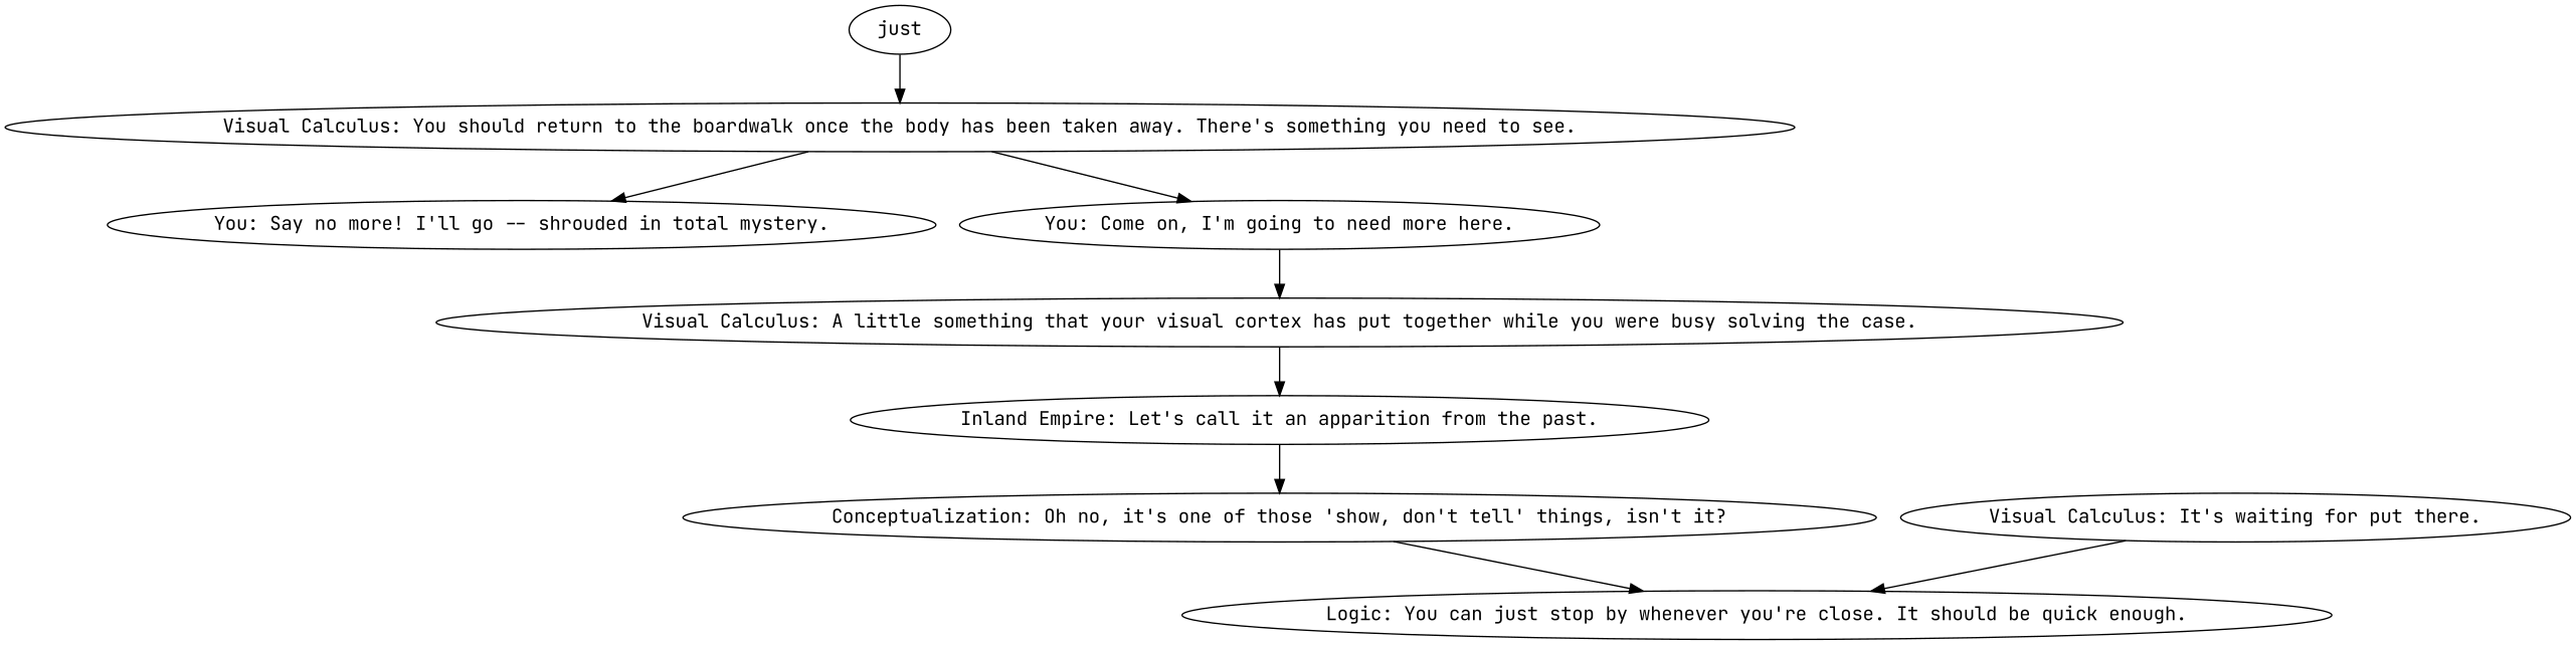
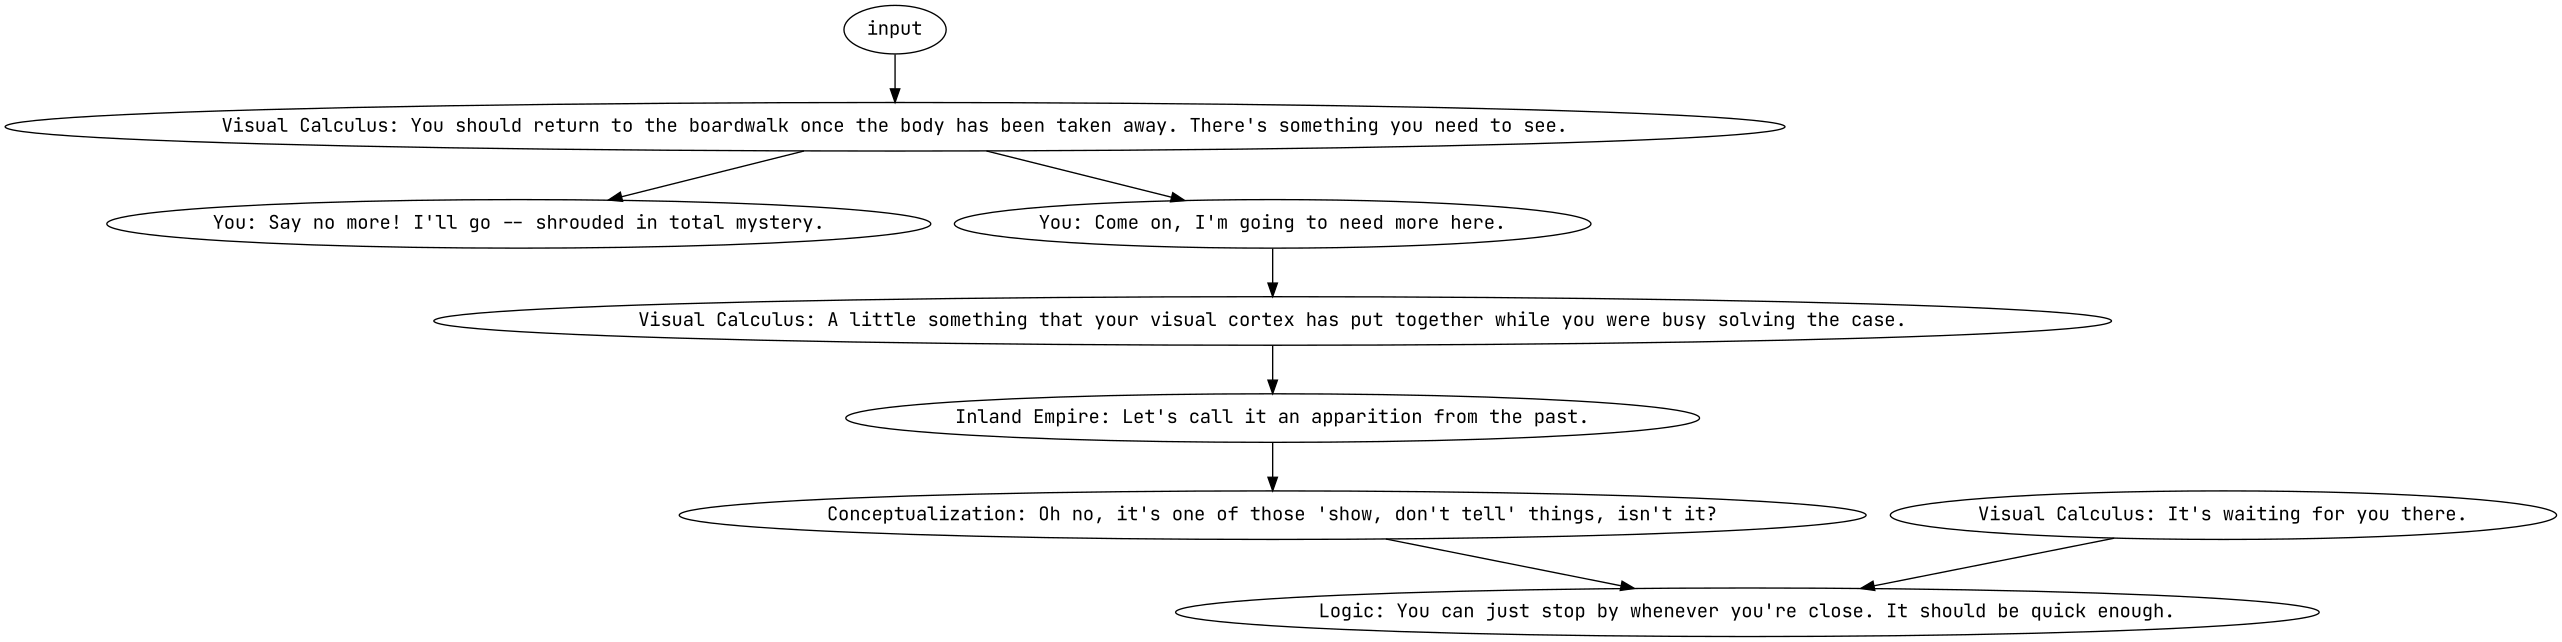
  digraph {
    fontname="JetBrains Mono"
    node [fontname="JetBrains Mono"]
    edge [fontname="JetBrains Mono"]
-   n1 [label=just]
+   n1 [label=input]
    n2 [label="Visual Calculus: You should return to the boardwalk once the body has been taken away. There's something you need to see."]
    n3 [label="You: Say no more! I'll go -- shrouded in total mystery."]
    n4 [label="You: Come on, I'm going to need more here."]
    n5 [label="Visual Calculus: A little something that your visual cortex has put together while you were busy solving the case."]
    n6 [label="Inland Empire: Let's call it an apparition from the past."]
    n7 [label="Conceptualization: Oh no, it's one of those 'show, don't tell' things, isn't it?"]
    n8 [label="Logic: You can just stop by whenever you're close. It should be quick enough."]
-   n9 [label="Visual Calculus: It's waiting for put there."]
+   n9 [label="Visual Calculus: It's waiting for you there."]
    n1 -> n2
    n2 -> n3
    n2 -> n4
    n4 -> n5
    n5 -> n6
    n6 -> n7
    n7 -> n8
    n9 -> n8
  }
